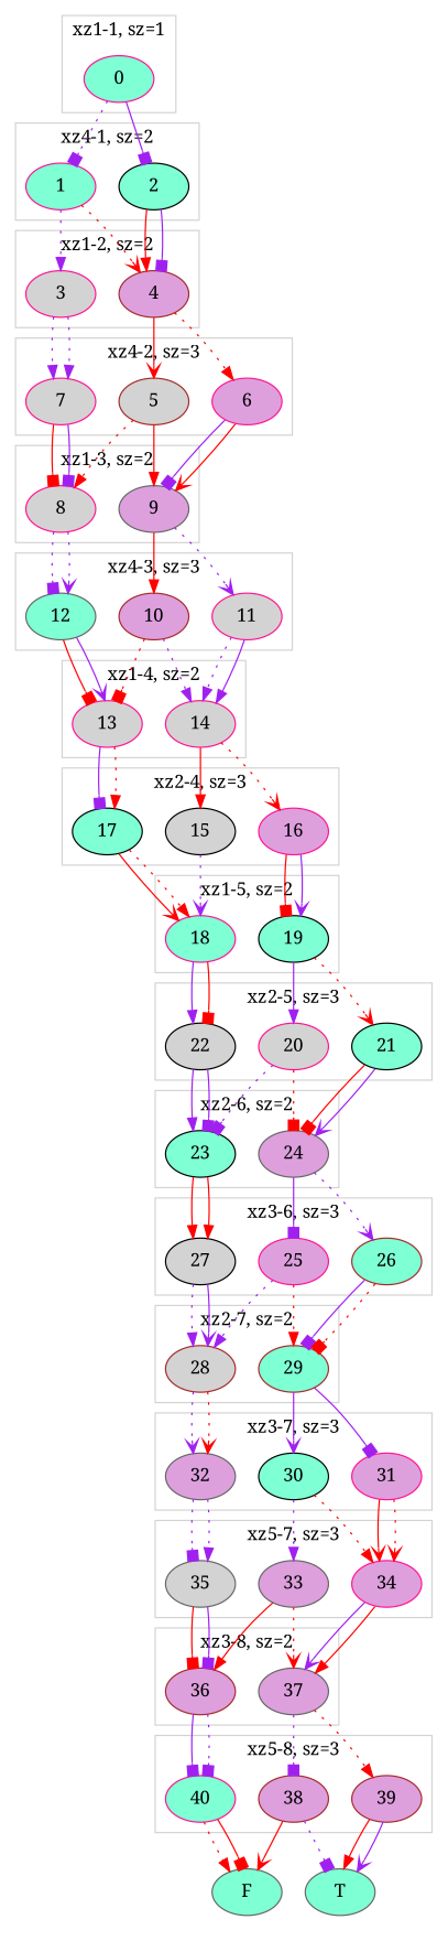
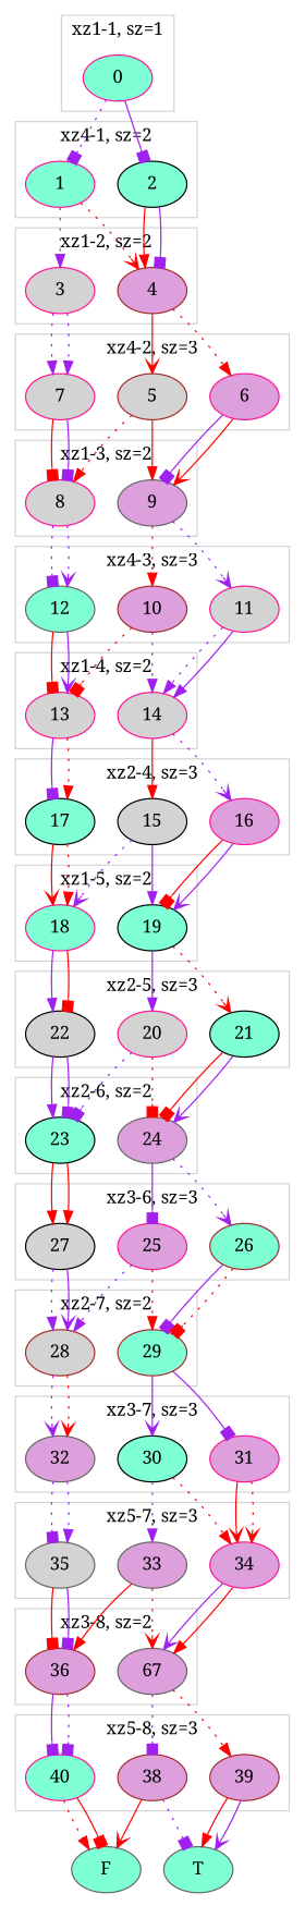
  digraph {
    fontname="Noto Serif"
    node [color=deeppink fillcolor=aquamarine fontname="Noto Serif" style=filled]
    edge [arrowhead=normal color=purple fontname="Noto Serif" style=solid]
    2 [color=black]
    1
    0
    4 [color=brown fillcolor=plum]
    3 [fillcolor=lightgrey]
    7 [fillcolor=lightgrey]
    5 [color=brown fillcolor=lightgrey]
    6 [fillcolor=plum]
    9 [color=gray40 fillcolor=plum]
    8 [fillcolor=lightgrey]
    12 [color=gray40]
    10 [color=brown fillcolor=plum]
    11 [fillcolor=lightgrey]
    14 [fillcolor=lightgrey]
    13 [fillcolor=lightgrey]
    17 [color=black]
    16 [fillcolor=plum]
    15 [color=black fillcolor=lightgrey]
    18
    19 [color=black]
    21 [color=black]
    22 [color=black fillcolor=lightgrey]
    20 [fillcolor=lightgrey]
    23 [color=black]
    24 [color=gray40 fillcolor=plum]
    27 [color=black fillcolor=lightgrey]
    26 [color=brown]
    25 [fillcolor=plum]
    28 [color=brown fillcolor=lightgrey]
    29 [color=brown]
    31 [fillcolor=plum]
    32 [color=gray40 fillcolor=plum]
    30 [color=black]
    33 [color=gray40 fillcolor=plum]
    34 [fillcolor=plum]
    35 [color=gray40 fillcolor=lightgrey]
    36 [color=brown fillcolor=plum]
-   37 [color=gray40 fillcolor=plum]
+   37 [color=gray40 fillcolor=plum label=67]
    39 [color=brown fillcolor=plum]
    38 [color=brown fillcolor=plum]
    40
    n42 [color=gray40 label=T]
    n43 [color=gray40 label=F]
    subgraph cluster_1 {
      color=lightgrey
      label="xz4-1, sz=2"
      2
      1
    }
    subgraph cluster_2 {
      color=lightgrey
      label="xz1-1, sz=1"
      0
    }
    subgraph cluster_3 {
      color=lightgrey
      label="xz1-2, sz=2"
      4
      3
    }
    subgraph cluster_4 {
      color=lightgrey
      label="xz4-2, sz=3"
      7
      5
      6
    }
    subgraph cluster_5 {
      color=lightgrey
      label="xz1-3, sz=2"
      9
      8
    }
    subgraph cluster_6 {
      color=lightgrey
      label="xz4-3, sz=3"
      12
      10
      11
    }
    subgraph cluster_7 {
      color=lightgrey
      label="xz1-4, sz=2"
      14
      13
    }
    subgraph cluster_8 {
      color=lightgrey
      label="xz2-4, sz=3"
      17
      16
      15
    }
    subgraph cluster_9 {
      color=lightgrey
      label="xz1-5, sz=2"
      18
      19
    }
    subgraph cluster_10 {
      color=lightgrey
      label="xz2-5, sz=3"
      21
      22
      20
    }
    subgraph cluster_11 {
      color=lightgrey
      label="xz2-6, sz=2"
      23
      24
    }
    subgraph cluster_12 {
      color=lightgrey
      label="xz3-6, sz=3"
      27
      26
      25
    }
    subgraph cluster_13 {
      color=lightgrey
      label="xz2-7, sz=2"
      28
      29
    }
    subgraph cluster_14 {
      color=lightgrey
      label="xz3-7, sz=3"
      31
      32
      30
    }
    subgraph cluster_15 {
      color=lightgrey
      label="xz5-7, sz=3"
      33
      34
      35
    }
    subgraph cluster_16 {
      color=lightgrey
      label="xz3-8, sz=2"
      36
      37
    }
    subgraph cluster_17 {
      color=lightgrey
      label="xz5-8, sz=3"
      39
      38
      40
    }
    subgraph cluster_18 {
      color=white
      n42
      n43
    }
    2 -> 4 [color=red]
    2 -> 4 [arrowhead=box]
    1 -> 4 [arrowhead=vee color=red style=dotted]
    1 -> 3 [style=dotted]
    0 -> 2 [arrowhead=box]
    0 -> 1 [arrowhead=box style=dotted]
    4 -> 5 [arrowhead=vee color=red]
    4 -> 6 [color=red style=dotted]
    3 -> 7 [style=dotted]
    3 -> 7 [style=dotted]
    7 -> 8 [arrowhead=box color=red]
    7 -> 8 [arrowhead=box]
    5 -> 9 [color=red]
    5 -> 8 [color=red style=dotted]
    6 -> 9 [arrowhead=box]
    6 -> 9 [arrowhead=vee color=red]
-   9 -> 10 [color=red]
+   9 -> 10 [color=red style=dotted]
    9 -> 11 [arrowhead=vee style=dotted]
    8 -> 12 [arrowhead=box style=dotted]
    8 -> 12 [arrowhead=vee style=dotted]
    12 -> 13 [arrowhead=box color=red]
    12 -> 13 [arrowhead=vee]
    10 -> 14 [style=dotted]
    10 -> 13 [arrowhead=box color=red style=dotted]
    11 -> 14 [style=dotted]
    11 -> 14
-   14 -> 16 [arrowhead=vee color=red style=dotted]
+   14 -> 16 [arrowhead=vee style=dotted]
    14 -> 15 [color=red]
    13 -> 17 [arrowhead=box]
    13 -> 17 [color=red style=dotted]
    17 -> 18 [arrowhead=vee color=red]
    17 -> 18 [color=red style=dotted]
    16 -> 19 [arrowhead=box color=red]
    16 -> 19 [arrowhead=vee]
    15 -> 18 [arrowhead=vee style=dotted]
+   15 -> 19
    18 -> 22
    18 -> 22 [arrowhead=box color=red]
    19 -> 21 [arrowhead=vee color=red style=dotted]
    19 -> 20
    21 -> 24 [arrowhead=box color=red]
    21 -> 24 [arrowhead=vee]
    22 -> 23
    22 -> 23 [arrowhead=box]
    20 -> 23 [arrowhead=box style=dotted]
    20 -> 24 [arrowhead=box color=red style=dotted]
    23 -> 27 [color=red]
    23 -> 27 [color=red]
    24 -> 26 [arrowhead=vee style=dotted]
    24 -> 25 [arrowhead=box]
    27 -> 28 [style=dotted]
    27 -> 28 [arrowhead=vee]
    26 -> 29 [arrowhead=box]
    26 -> 29 [arrowhead=box color=red style=dotted]
    25 -> 28 [style=dotted]
    25 -> 29 [color=red style=dotted]
    28 -> 32 [arrowhead=vee style=dotted]
    28 -> 32 [arrowhead=vee color=red style=dotted]
    29 -> 31 [arrowhead=box]
    29 -> 30 [arrowhead=vee]
    31 -> 34 [arrowhead=vee color=red]
    31 -> 34 [arrowhead=vee color=red style=dotted]
    32 -> 35 [arrowhead=box style=dotted]
    32 -> 35 [style=dotted]
    30 -> 33 [style=dotted]
    30 -> 34 [color=red style=dotted]
    33 -> 36 [color=red]
    33 -> 37 [arrowhead=vee color=red style=dotted]
    34 -> 37 [arrowhead=vee]
    34 -> 37 [color=red]
    35 -> 36 [arrowhead=box color=red]
    35 -> 36 [arrowhead=box]
    36 -> 40 [arrowhead=box]
    36 -> 40 [arrowhead=box style=dotted]
    37 -> 39 [color=red style=dotted]
    37 -> 38 [arrowhead=box style=dotted]
    39 -> n42 [color=red]
    39 -> n42 [arrowhead=vee]
    38 -> n42 [arrowhead=box style=dotted]
    38 -> n43 [arrowhead=vee color=red]
    40 -> n43 [color=red style=dotted]
    40 -> n43 [arrowhead=box color=red]
  }
